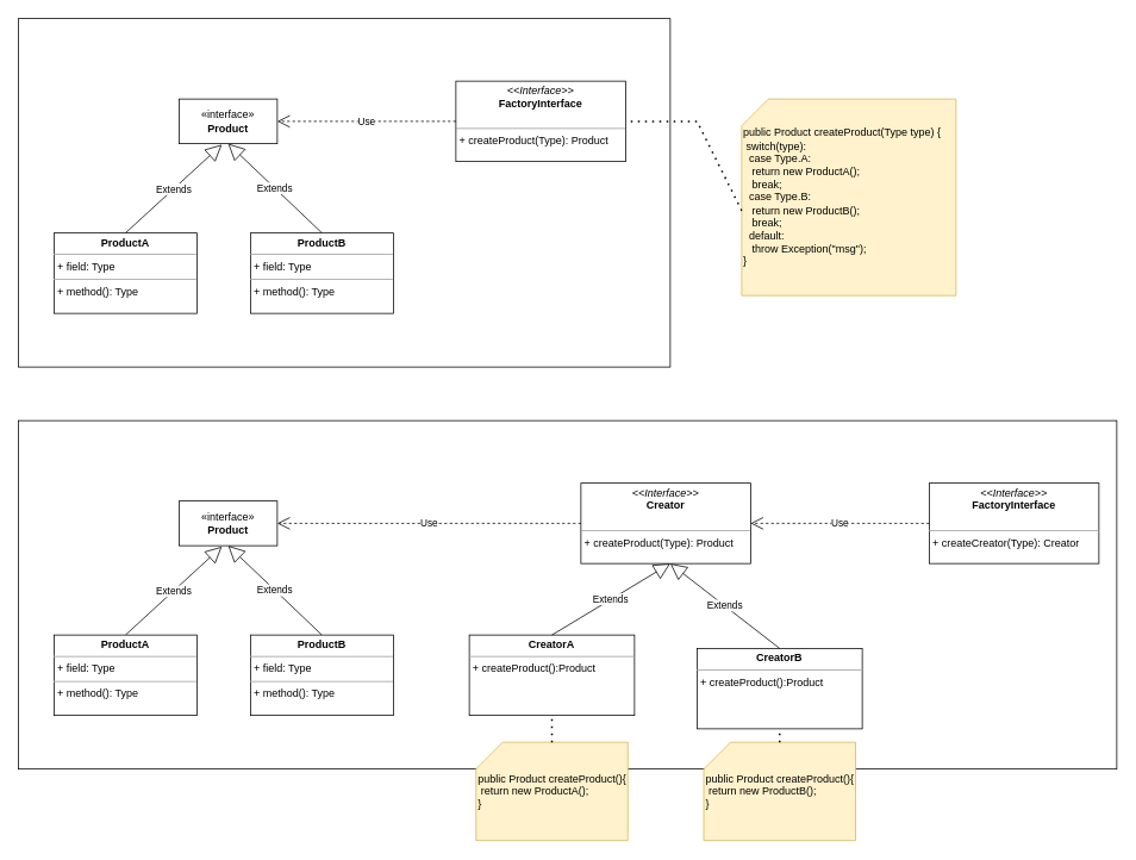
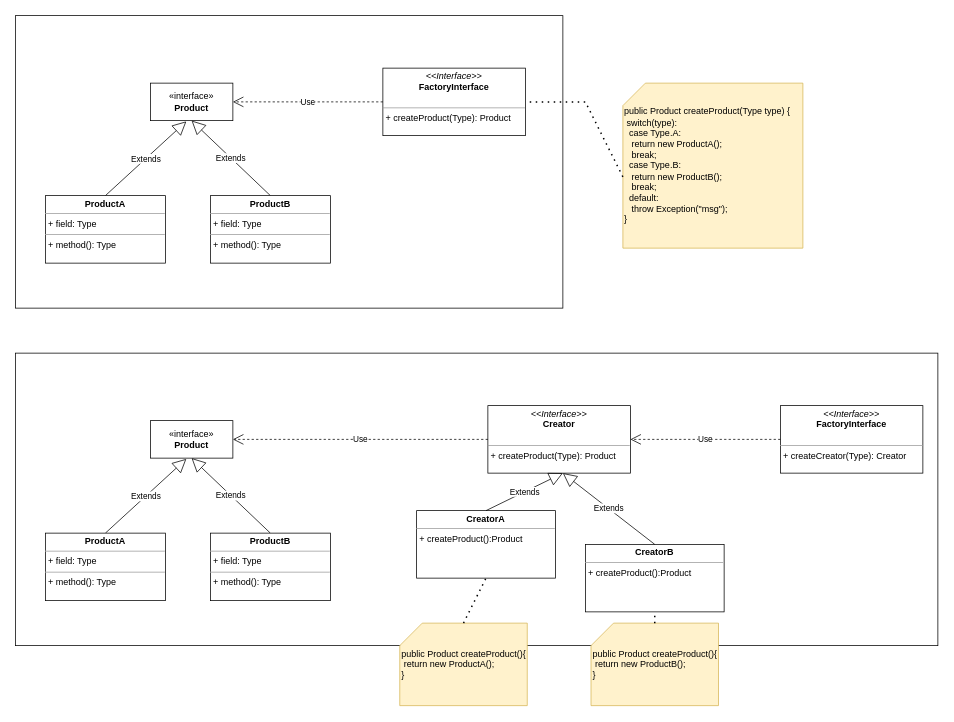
  <mxCell id="0" />
  <mxCell id="1" parent="0" />
  <mxCell id="2" value="" style="rounded=0;whiteSpace=wrap;html=1;" vertex="1" parent="1"><mxGeometry x="20" y="20" width="730" height="390" as="geometry" /></mxCell>
  <mxCell id="3" value="«interface»&lt;br&gt;&lt;b&gt;Product&lt;/b&gt;" style="html=1;whiteSpace=wrap;" vertex="1" parent="1"><mxGeometry x="200" y="110" width="110" height="50" as="geometry" /></mxCell>
  <mxCell id="4" value="Extends" style="endArrow=block;endSize=16;endFill=0;html=1;rounded=0;entryX=0.436;entryY=1.02;entryDx=0;entryDy=0;entryPerimeter=0;exitX=0.5;exitY=0;exitDx=0;exitDy=0;" edge="1" parent="1" source="6" target="3"><mxGeometry width="160" relative="1" as="geometry"><mxPoint x="140" y="280" as="sourcePoint" /><mxPoint x="550" y="340" as="targetPoint" /></mxGeometry></mxCell>
  <mxCell id="5" value="Extends" style="endArrow=block;endSize=16;endFill=0;html=1;rounded=0;entryX=0.5;entryY=1;entryDx=0;entryDy=0;exitX=0.5;exitY=0;exitDx=0;exitDy=0;" edge="1" parent="1" source="7" target="3"><mxGeometry width="160" relative="1" as="geometry"><mxPoint x="360" y="280" as="sourcePoint" /><mxPoint x="258" y="171" as="targetPoint" /></mxGeometry></mxCell>
  <mxCell id="6" value="&lt;p style=&quot;margin:0px;margin-top:4px;text-align:center;&quot;&gt;&lt;b&gt;ProductA&lt;/b&gt;&lt;/p&gt;&lt;hr size=&quot;1&quot;&gt;&lt;p style=&quot;margin:0px;margin-left:4px;&quot;&gt;+ field: Type&lt;/p&gt;&lt;hr size=&quot;1&quot;&gt;&lt;p style=&quot;margin:0px;margin-left:4px;&quot;&gt;+ method(): Type&lt;/p&gt;" style="verticalAlign=top;align=left;overflow=fill;fontSize=12;fontFamily=Helvetica;html=1;whiteSpace=wrap;" vertex="1" parent="1"><mxGeometry x="60" y="260" width="160" height="90" as="geometry" /></mxCell>
  <mxCell id="7" value="&lt;p style=&quot;margin:0px;margin-top:4px;text-align:center;&quot;&gt;&lt;b&gt;ProductB&lt;/b&gt;&lt;/p&gt;&lt;hr size=&quot;1&quot;&gt;&lt;p style=&quot;margin:0px;margin-left:4px;&quot;&gt;+ field: Type&lt;/p&gt;&lt;hr size=&quot;1&quot;&gt;&lt;p style=&quot;margin:0px;margin-left:4px;&quot;&gt;+ method(): Type&lt;/p&gt;" style="verticalAlign=top;align=left;overflow=fill;fontSize=12;fontFamily=Helvetica;html=1;whiteSpace=wrap;" vertex="1" parent="1"><mxGeometry x="280" y="260" width="160" height="90" as="geometry" /></mxCell>
  <mxCell id="8" value="&lt;p style=&quot;margin:0px;margin-top:4px;text-align:center;&quot;&gt;&lt;i&gt;&amp;lt;&amp;lt;Interface&amp;gt;&amp;gt;&lt;/i&gt;&lt;br&gt;&lt;b&gt;FactoryInterface&lt;/b&gt;&lt;/p&gt;&lt;p style=&quot;margin:0px;margin-left:4px;&quot;&gt;&lt;br&gt;&lt;/p&gt;&lt;hr size=&quot;1&quot;&gt;&lt;p style=&quot;margin:0px;margin-left:4px;&quot;&gt;+ createProduct(Type): Product&lt;br&gt;&lt;/p&gt;" style="verticalAlign=top;align=left;overflow=fill;fontSize=12;fontFamily=Helvetica;html=1;whiteSpace=wrap;" vertex="1" parent="1"><mxGeometry x="510" y="90" width="190" height="90" as="geometry" /></mxCell>
  <mxCell id="9" value="Use" style="endArrow=open;endSize=12;dashed=1;html=1;rounded=0;entryX=1;entryY=0.5;entryDx=0;entryDy=0;exitX=0;exitY=0.5;exitDx=0;exitDy=0;" edge="1" parent="1" source="8" target="3"><mxGeometry width="160" relative="1" as="geometry"><mxPoint x="440" y="140" as="sourcePoint" /><mxPoint x="600" y="140" as="targetPoint" /></mxGeometry></mxCell>
  <mxCell id="10" value="public Product createProduct(Type type) {&lt;br&gt;&lt;span style=&quot;white-space: pre;&quot;&gt; &lt;/span&gt;switch(type):&lt;br&gt;&lt;span style=&quot;white-space: pre;&quot;&gt; &lt;span style=&quot;white-space: pre;&quot;&gt; &lt;/span&gt;&lt;/span&gt;case Type.A:&amp;nbsp;&lt;br&gt;&lt;span style=&quot;white-space: pre;&quot;&gt; &lt;span style=&quot;white-space: pre;&quot;&gt; &lt;/span&gt;&lt;span style=&quot;white-space: pre;&quot;&gt; &lt;/span&gt;&lt;/span&gt;return new ProductA();&lt;br&gt;&lt;span style=&quot;white-space: pre;&quot;&gt; &lt;/span&gt;&lt;span style=&quot;white-space: pre;&quot;&gt; &lt;/span&gt;&lt;span style=&quot;white-space: pre;&quot;&gt; &lt;/span&gt;break;&lt;br&gt;&lt;span style=&quot;white-space: pre;&quot;&gt; &lt;/span&gt;&lt;span style=&quot;white-space: pre;&quot;&gt; &lt;/span&gt;case Type.B:&lt;br&gt;&lt;span style=&quot;white-space: pre;&quot;&gt; &lt;/span&gt;&lt;span style=&quot;white-space: pre;&quot;&gt; &lt;/span&gt;&lt;span style=&quot;white-space: pre;&quot;&gt; &lt;/span&gt;return new ProductB();&lt;br&gt;&lt;span style=&quot;white-space: pre;&quot;&gt; &lt;/span&gt;&lt;span style=&quot;white-space: pre;&quot;&gt; &lt;/span&gt;&lt;span style=&quot;white-space: pre;&quot;&gt; &lt;/span&gt;break;&lt;br&gt;&lt;span style=&quot;white-space: pre;&quot;&gt; &lt;/span&gt;&lt;span style=&quot;white-space: pre;&quot;&gt; &lt;/span&gt;default:&lt;br&gt;&lt;span style=&quot;white-space: pre;&quot;&gt; &lt;/span&gt;&lt;span style=&quot;white-space: pre;&quot;&gt; &lt;/span&gt;&lt;span style=&quot;white-space: pre;&quot;&gt; &lt;/span&gt;throw Exception(&quot;msg&quot;);&lt;br&gt;&lt;div style=&quot;&quot;&gt;&lt;span style=&quot;background-color: initial;&quot;&gt;}&lt;/span&gt;&lt;/div&gt;" style="shape=card;whiteSpace=wrap;html=1;fillColor=#fff2cc;strokeColor=#d6b656;align=left;" vertex="1" parent="1"><mxGeometry x="830" y="110" width="240" height="220" as="geometry" /></mxCell>
  <mxCell id="11" value="" style="endArrow=none;dashed=1;html=1;dashPattern=1 3;strokeWidth=2;rounded=0;entryX=1;entryY=0.5;entryDx=0;entryDy=0;exitX=0;exitY=0;exitDx=0;exitDy=125;exitPerimeter=0;" edge="1" parent="1" source="10" target="8"><mxGeometry width="50" height="50" relative="1" as="geometry"><mxPoint x="490" y="380" as="sourcePoint" /><mxPoint x="540" y="330" as="targetPoint" /><Array as="points"><mxPoint x="780" y="135" /></Array></mxGeometry></mxCell>
  <mxCell id="12" value="" style="rounded=0;whiteSpace=wrap;html=1;" vertex="1" parent="1"><mxGeometry x="20" y="470" width="1230" height="390" as="geometry" /></mxCell>
  <mxCell id="13" value="«interface»&lt;br&gt;&lt;b&gt;Product&lt;/b&gt;" style="html=1;whiteSpace=wrap;" vertex="1" parent="1"><mxGeometry x="200" y="560" width="110" height="50" as="geometry" /></mxCell>
  <mxCell id="14" value="Extends" style="endArrow=block;endSize=16;endFill=0;html=1;rounded=0;entryX=0.436;entryY=1.02;entryDx=0;entryDy=0;entryPerimeter=0;exitX=0.5;exitY=0;exitDx=0;exitDy=0;" edge="1" parent="1" source="16" target="13"><mxGeometry width="160" relative="1" as="geometry"><mxPoint x="140" y="730" as="sourcePoint" /><mxPoint x="550" y="790" as="targetPoint" /></mxGeometry></mxCell>
  <mxCell id="15" value="Extends" style="endArrow=block;endSize=16;endFill=0;html=1;rounded=0;entryX=0.5;entryY=1;entryDx=0;entryDy=0;exitX=0.5;exitY=0;exitDx=0;exitDy=0;" edge="1" parent="1" source="17" target="13"><mxGeometry width="160" relative="1" as="geometry"><mxPoint x="360" y="730" as="sourcePoint" /><mxPoint x="258" y="621" as="targetPoint" /></mxGeometry></mxCell>
  <mxCell id="16" value="&lt;p style=&quot;margin:0px;margin-top:4px;text-align:center;&quot;&gt;&lt;b&gt;ProductA&lt;/b&gt;&lt;/p&gt;&lt;hr size=&quot;1&quot;&gt;&lt;p style=&quot;margin:0px;margin-left:4px;&quot;&gt;+ field: Type&lt;/p&gt;&lt;hr size=&quot;1&quot;&gt;&lt;p style=&quot;margin:0px;margin-left:4px;&quot;&gt;+ method(): Type&lt;/p&gt;" style="verticalAlign=top;align=left;overflow=fill;fontSize=12;fontFamily=Helvetica;html=1;whiteSpace=wrap;" vertex="1" parent="1"><mxGeometry x="60" y="710" width="160" height="90" as="geometry" /></mxCell>
  <mxCell id="17" value="&lt;p style=&quot;margin:0px;margin-top:4px;text-align:center;&quot;&gt;&lt;b&gt;ProductB&lt;/b&gt;&lt;/p&gt;&lt;hr size=&quot;1&quot;&gt;&lt;p style=&quot;margin:0px;margin-left:4px;&quot;&gt;+ field: Type&lt;/p&gt;&lt;hr size=&quot;1&quot;&gt;&lt;p style=&quot;margin:0px;margin-left:4px;&quot;&gt;+ method(): Type&lt;/p&gt;" style="verticalAlign=top;align=left;overflow=fill;fontSize=12;fontFamily=Helvetica;html=1;whiteSpace=wrap;" vertex="1" parent="1"><mxGeometry x="280" y="710" width="160" height="90" as="geometry" /></mxCell>
  <mxCell id="18" value="&lt;p style=&quot;margin:0px;margin-top:4px;text-align:center;&quot;&gt;&lt;i&gt;&amp;lt;&amp;lt;Interface&amp;gt;&amp;gt;&lt;/i&gt;&lt;br&gt;&lt;b&gt;Creator&lt;/b&gt;&lt;/p&gt;&lt;p style=&quot;margin:0px;margin-left:4px;&quot;&gt;&lt;br&gt;&lt;/p&gt;&lt;hr size=&quot;1&quot;&gt;&lt;p style=&quot;margin:0px;margin-left:4px;&quot;&gt;+ createProduct(Type): Product&lt;br&gt;&lt;/p&gt;" style="verticalAlign=top;align=left;overflow=fill;fontSize=12;fontFamily=Helvetica;html=1;whiteSpace=wrap;" vertex="1" parent="1"><mxGeometry x="650" y="540" width="190" height="90" as="geometry" /></mxCell>
  <mxCell id="19" value="Use" style="endArrow=open;endSize=12;dashed=1;html=1;rounded=0;entryX=1;entryY=0.5;entryDx=0;entryDy=0;exitX=0;exitY=0.5;exitDx=0;exitDy=0;" edge="1" parent="1" source="18" target="13"><mxGeometry width="160" relative="1" as="geometry"><mxPoint x="440" y="590" as="sourcePoint" /><mxPoint x="600" y="590" as="targetPoint" /></mxGeometry></mxCell>
- <mxCell id="20" value="&lt;p style=&quot;margin:0px;margin-top:4px;text-align:center;&quot;&gt;&lt;b&gt;CreatorA&lt;/b&gt;&lt;/p&gt;&lt;hr size=&quot;1&quot;&gt;&lt;p style=&quot;margin:0px;margin-left:4px;&quot;&gt;+ createProduct():Product&lt;br&gt;&lt;/p&gt;" style="verticalAlign=top;align=left;overflow=fill;fontSize=12;fontFamily=Helvetica;html=1;whiteSpace=wrap;" vertex="1" parent="1"><mxGeometry x="525" y="710" width="185" height="90" as="geometry" /></mxCell>
+ <mxCell id="20" value="&lt;p style=&quot;margin:0px;margin-top:4px;text-align:center;&quot;&gt;&lt;b&gt;CreatorA&lt;/b&gt;&lt;/p&gt;&lt;hr size=&quot;1&quot;&gt;&lt;p style=&quot;margin:0px;margin-left:4px;&quot;&gt;+ createProduct():Product&lt;br&gt;&lt;/p&gt;" style="verticalAlign=top;align=left;overflow=fill;fontSize=12;fontFamily=Helvetica;html=1;whiteSpace=wrap;" vertex="1" parent="1"><mxGeometry x="555" y="680" width="185" height="90" as="geometry" /></mxCell>
  <mxCell id="21" value="&lt;p style=&quot;margin:0px;margin-top:4px;text-align:center;&quot;&gt;&lt;b&gt;CreatorB&lt;/b&gt;&lt;/p&gt;&lt;hr size=&quot;1&quot;&gt;&lt;p style=&quot;margin:0px;margin-left:4px;&quot;&gt;+ createProduct():Product&lt;br&gt;&lt;/p&gt;" style="verticalAlign=top;align=left;overflow=fill;fontSize=12;fontFamily=Helvetica;html=1;whiteSpace=wrap;" vertex="1" parent="1"><mxGeometry x="780" y="725" width="185" height="90" as="geometry" /></mxCell>
  <mxCell id="22" value="Extends" style="endArrow=block;endSize=16;endFill=0;html=1;rounded=0;entryX=0.5;entryY=1;entryDx=0;entryDy=0;exitX=0.5;exitY=0;exitDx=0;exitDy=0;" edge="1" parent="1" source="21"><mxGeometry width="160" relative="1" as="geometry"><mxPoint x="855" y="730" as="sourcePoint" /><mxPoint x="750" y="630" as="targetPoint" /></mxGeometry></mxCell>
  <mxCell id="23" value="Extends" style="endArrow=block;endSize=16;endFill=0;html=1;rounded=0;entryX=0.436;entryY=1.02;entryDx=0;entryDy=0;entryPerimeter=0;exitX=0.5;exitY=0;exitDx=0;exitDy=0;" edge="1" parent="1" source="20"><mxGeometry width="160" relative="1" as="geometry"><mxPoint x="642" y="729" as="sourcePoint" /><mxPoint x="750" y="630" as="targetPoint" /></mxGeometry></mxCell>
  <mxCell id="24" value="&lt;p style=&quot;margin:0px;margin-top:4px;text-align:center;&quot;&gt;&lt;i&gt;&amp;lt;&amp;lt;Interface&amp;gt;&amp;gt;&lt;/i&gt;&lt;br&gt;&lt;b&gt;FactoryInterface&lt;/b&gt;&lt;/p&gt;&lt;p style=&quot;margin:0px;margin-left:4px;&quot;&gt;&lt;br&gt;&lt;/p&gt;&lt;hr size=&quot;1&quot;&gt;&lt;p style=&quot;margin:0px;margin-left:4px;&quot;&gt;+ createCreator(Type): Creator&lt;br&gt;&lt;/p&gt;" style="verticalAlign=top;align=left;overflow=fill;fontSize=12;fontFamily=Helvetica;html=1;whiteSpace=wrap;" vertex="1" parent="1"><mxGeometry x="1040" y="540" width="190" height="90" as="geometry" /></mxCell>
  <mxCell id="25" value="Use" style="endArrow=open;endSize=12;dashed=1;html=1;rounded=0;entryX=1;entryY=0.5;entryDx=0;entryDy=0;exitX=0;exitY=0.5;exitDx=0;exitDy=0;" edge="1" parent="1" source="24" target="18"><mxGeometry width="160" relative="1" as="geometry"><mxPoint x="1042.5" y="584.5" as="sourcePoint" /><mxPoint x="702.5" y="584.5" as="targetPoint" /></mxGeometry></mxCell>
  <mxCell id="26" value="public Product createProduct(){&lt;br&gt;&lt;span style=&quot;white-space: pre;&quot;&gt; &lt;/span&gt;return new ProductA();&lt;br&gt;}" style="shape=card;whiteSpace=wrap;html=1;fillColor=#fff2cc;strokeColor=#d6b656;align=left;" vertex="1" parent="1"><mxGeometry x="532.5" y="830" width="170" height="110" as="geometry" /></mxCell>
  <mxCell id="27" value="public Product createProduct(){&lt;br&gt;&lt;span style=&quot;white-space: pre;&quot;&gt; &lt;/span&gt;return new ProductB();&lt;br&gt;}" style="shape=card;whiteSpace=wrap;html=1;fillColor=#fff2cc;strokeColor=#d6b656;align=left;" vertex="1" parent="1"><mxGeometry x="787.5" y="830" width="170" height="110" as="geometry" /></mxCell>
  <mxCell id="28" value="" style="endArrow=none;dashed=1;html=1;dashPattern=1 3;strokeWidth=2;rounded=0;exitX=0.5;exitY=0;exitDx=0;exitDy=0;exitPerimeter=0;entryX=0.5;entryY=1;entryDx=0;entryDy=0;" edge="1" parent="1" source="26" target="20"><mxGeometry width="50" height="50" relative="1" as="geometry"><mxPoint x="720" y="700" as="sourcePoint" /><mxPoint x="770" y="650" as="targetPoint" /></mxGeometry></mxCell>
  <mxCell id="29" value="" style="endArrow=none;dashed=1;html=1;dashPattern=1 3;strokeWidth=2;rounded=0;exitX=0.5;exitY=0;exitDx=0;exitDy=0;exitPerimeter=0;entryX=0.5;entryY=1;entryDx=0;entryDy=0;" edge="1" parent="1" source="27" target="21"><mxGeometry width="50" height="50" relative="1" as="geometry"><mxPoint x="720" y="700" as="sourcePoint" /><mxPoint x="770" y="650" as="targetPoint" /></mxGeometry></mxCell>
